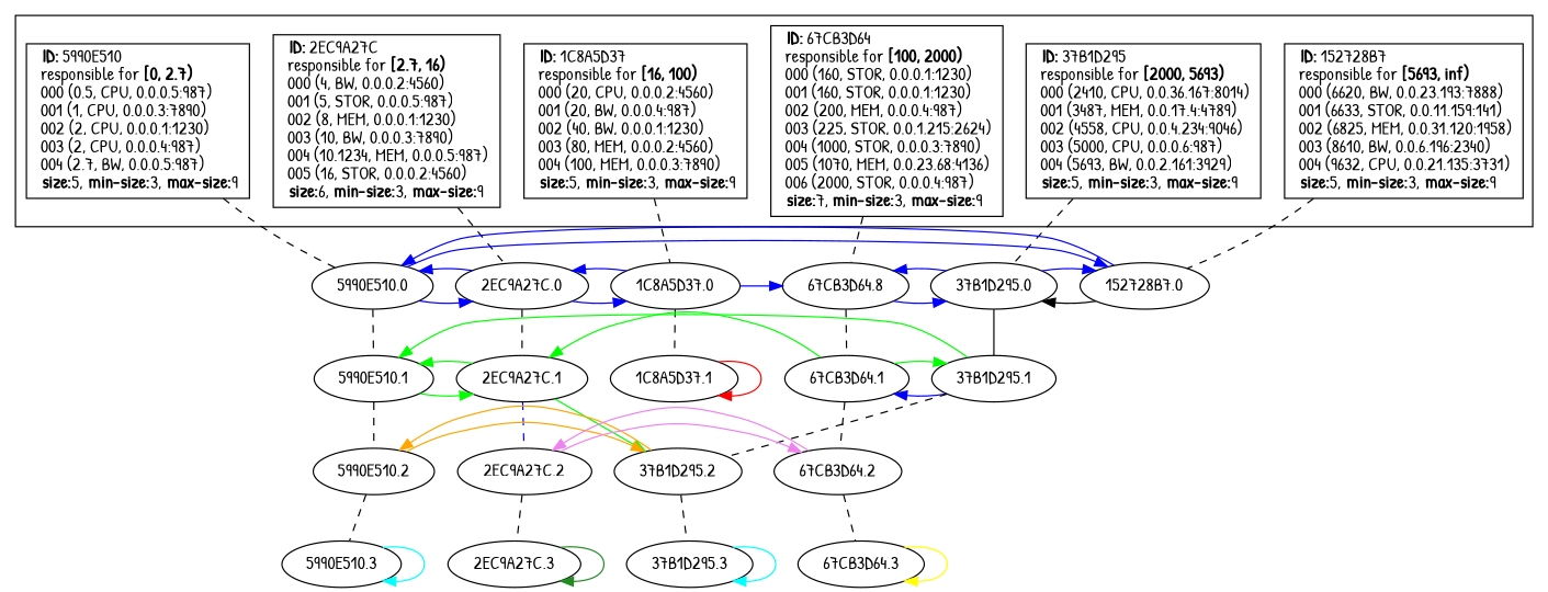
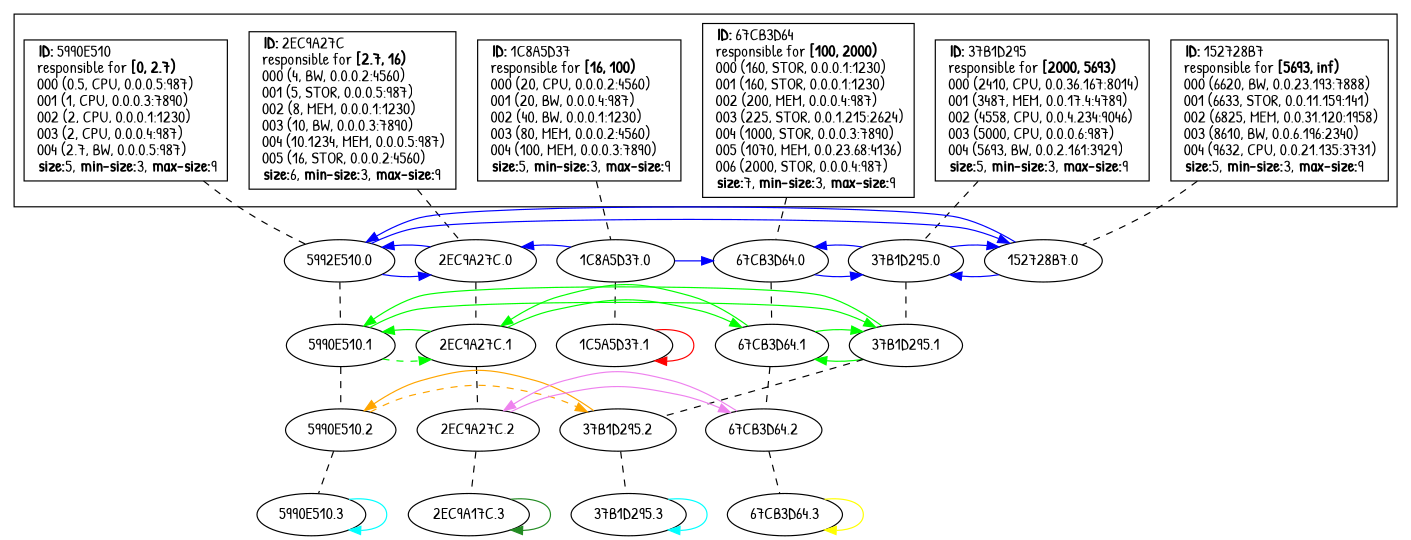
  strict digraph {
    fontname="Patrick Hand"
    node [fontname="Patrick Hand"]
    edge [dir=forward fontname="Patrick Hand" style=solid]
    n1 [label=< 				<B>ID:</B> 5990E510<BR ALIGN="LEFT"/> 				responsible for <B>[0, 2.7)</B><BR ALIGN="LEFT"/> 				000 (0.5, CPU, 0.0.0.5:987)<BR ALIGN="LEFT"/> 				001 (1, CPU, 0.0.0.3:7890)<BR ALIGN="LEFT"/> 				002 (2, CPU, 0.0.0.1:1230)<BR ALIGN="LEFT"/> 				003 (2, CPU, 0.0.0.4:987)<BR ALIGN="LEFT"/> 				004 (2.7, BW, 0.0.0.5:987)<BR ALIGN="LEFT"/> 			<B>size:</B>5, <B>min-size:</B>3, <B>max-size:</B>9<BR ALIGN="LEFT"/>			> shape=box]
    n2 [label=< 				<B>ID:</B> 2EC9A27C<BR ALIGN="LEFT"/> 				responsible for <B>[2.7, 16)</B><BR ALIGN="LEFT"/> 				000 (4, BW, 0.0.0.2:4560)<BR ALIGN="LEFT"/> 				001 (5, STOR, 0.0.0.5:987)<BR ALIGN="LEFT"/> 				002 (8, MEM, 0.0.0.1:1230)<BR ALIGN="LEFT"/> 				003 (10, BW, 0.0.0.3:7890)<BR ALIGN="LEFT"/> 				004 (10.1234, MEM, 0.0.0.5:987)<BR ALIGN="LEFT"/> 				005 (16, STOR, 0.0.0.2:4560)<BR ALIGN="LEFT"/> 			<B>size:</B>6, <B>min-size:</B>3, <B>max-size:</B>9<BR ALIGN="LEFT"/>			> shape=box]
    n3 [label=< 				<B>ID:</B> 1C8A5D37<BR ALIGN="LEFT"/> 				responsible for <B>[16, 100)</B><BR ALIGN="LEFT"/> 				000 (20, CPU, 0.0.0.2:4560)<BR ALIGN="LEFT"/> 				001 (20, BW, 0.0.0.4:987)<BR ALIGN="LEFT"/> 				002 (40, BW, 0.0.0.1:1230)<BR ALIGN="LEFT"/> 				003 (80, MEM, 0.0.0.2:4560)<BR ALIGN="LEFT"/> 				004 (100, MEM, 0.0.0.3:7890)<BR ALIGN="LEFT"/> 			<B>size:</B>5, <B>min-size:</B>3, <B>max-size:</B>9<BR ALIGN="LEFT"/>			> shape=box]
    n4 [label=< 				<B>ID:</B> 67CB3D64<BR ALIGN="LEFT"/> 				responsible for <B>[100, 2000)</B><BR ALIGN="LEFT"/> 				000 (160, STOR, 0.0.0.1:1230)<BR ALIGN="LEFT"/> 				001 (160, STOR, 0.0.0.1:1230)<BR ALIGN="LEFT"/> 				002 (200, MEM, 0.0.0.4:987)<BR ALIGN="LEFT"/> 				003 (225, STOR, 0.0.1.215:2624)<BR ALIGN="LEFT"/> 				004 (1000, STOR, 0.0.0.3:7890)<BR ALIGN="LEFT"/> 				005 (1070, MEM, 0.0.23.68:4136)<BR ALIGN="LEFT"/> 				006 (2000, STOR, 0.0.0.4:987)<BR ALIGN="LEFT"/> 			<B>size:</B>7, <B>min-size:</B>3, <B>max-size:</B>9<BR ALIGN="LEFT"/>			> shape=box]
    n5 [label=< 				<B>ID:</B> 37B1D295<BR ALIGN="LEFT"/> 				responsible for <B>[2000, 5693)</B><BR ALIGN="LEFT"/> 				000 (2410, CPU, 0.0.36.167:8014)<BR ALIGN="LEFT"/> 				001 (3487, MEM, 0.0.17.4:4789)<BR ALIGN="LEFT"/> 				002 (4558, CPU, 0.0.4.234:9046)<BR ALIGN="LEFT"/> 				003 (5000, CPU, 0.0.0.6:987)<BR ALIGN="LEFT"/> 				004 (5693, BW, 0.0.2.161:3929)<BR ALIGN="LEFT"/> 			<B>size:</B>5, <B>min-size:</B>3, <B>max-size:</B>9<BR ALIGN="LEFT"/>			> shape=box]
    n6 [label=< 				<B>ID:</B> 152728B7<BR ALIGN="LEFT"/> 				responsible for <B>[5693, inf)</B><BR ALIGN="LEFT"/> 				000 (6620, BW, 0.0.23.193:7888)<BR ALIGN="LEFT"/> 				001 (6633, STOR, 0.0.11.159:141)<BR ALIGN="LEFT"/> 				002 (6825, MEM, 0.0.31.120:1958)<BR ALIGN="LEFT"/> 				003 (8610, BW, 0.0.6.196:2340)<BR ALIGN="LEFT"/> 				004 (9632, CPU, 0.0.21.135:3731)<BR ALIGN="LEFT"/> 			<B>size:</B>5, <B>min-size:</B>3, <B>max-size:</B>9<BR ALIGN="LEFT"/>			> shape=box]
-   "5990E510.0"
+   "5990E510.0" [label="5992E510.0"]
    "2EC9A27C.0"
    "152728B7.0"
    "1C8A5D37.0"
-   "67CB3D64.0" [label="67CB3D64.8"]
+   "67CB3D64.0"
    "37B1D295.0"
-   "1C8A5D37.1"
+   "1C8A5D37.1" [label="1C5A5D37.1"]
    "5990E510.1"
    "2EC9A27C.1"
    "37B1D295.1"
    "67CB3D64.1"
    "5990E510.2"
    "37B1D295.2"
    "5990E510.3"
    "37B1D295.3"
    "2EC9A27C.2"
    "67CB3D64.2"
-   "2EC9A27C.3"
+   "2EC9A27C.3" [label="2EC9A17C.3"]
    "67CB3D64.3"
    subgraph cluster_1 {
      rank=same
      n1
      n2
      n3
      n4
      n5
      n6
    }
    subgraph sub_2 {
      label="Level 0"
      rank=same
      "5990E510.0"
      "2EC9A27C.0"
      "152728B7.0"
      "1C8A5D37.0"
      "67CB3D64.0"
      "37B1D295.0"
    }
    subgraph sub_3 {
      label="Level 1 (0)"
      rank=same
      "1C8A5D37.1"
    }
    subgraph sub_4 {
      label="Level 1 (1)"
      rank=same
      "5990E510.1"
      "2EC9A27C.1"
      "37B1D295.1"
      "67CB3D64.1"
    }
    subgraph sub_5 {
      label="Level 2 (10)"
      rank=same
      "5990E510.2"
      "37B1D295.2"
    }
    subgraph sub_6 {
      label="Level 3 (100)"
      rank=same
      "5990E510.3"
      "37B1D295.3"
    }
    subgraph sub_7 {
      label="Level 2 (11)"
      rank=same
      "2EC9A27C.2"
      "67CB3D64.2"
    }
    subgraph sub_8 {
      label="Level 3 (110)"
      rank=same
      "2EC9A27C.3"
    }
    subgraph sub_9 {
      label="Level 3 (111)"
      rank=same
      "67CB3D64.3"
    }
    n1 -> "5990E510.0" [dir=none style=dashed]
    n2 -> "2EC9A27C.0" [dir=none style=dashed]
    n3 -> "1C8A5D37.0" [dir=none style=dashed]
    n4 -> "67CB3D64.0" [dir=none style=dashed]
    n5 -> "37B1D295.0" [dir=none style=dashed]
    n6 -> "152728B7.0" [dir=none style=dashed]
    "5990E510.0" -> "2EC9A27C.0" [color=blue]
    "5990E510.0" -> "152728B7.0" [color=blue]
    "5990E510.0" -> "5990E510.1" [dir=none style=dashed]
    "2EC9A27C.0" -> "5990E510.0" [color=blue]
-   "2EC9A27C.0" -> "1C8A5D37.0" [color=blue]
    "2EC9A27C.0" -> "2EC9A27C.1" [dir=none style=dashed]
    "152728B7.0" -> "5990E510.0" [color=blue]
-   "152728B7.0" -> "37B1D295.0" [color=black]
+   "152728B7.0" -> "37B1D295.0" [color=blue]
    "1C8A5D37.0" -> "2EC9A27C.0" [color=blue]
    "1C8A5D37.0" -> "67CB3D64.0" [color=blue]
    "1C8A5D37.0" -> "1C8A5D37.1" [dir=none style=dashed]
    "67CB3D64.0" -> "37B1D295.0" [color=blue]
    "67CB3D64.0" -> "67CB3D64.1" [dir=none style=dashed]
    "37B1D295.0" -> "152728B7.0" [color=blue]
    "37B1D295.0" -> "67CB3D64.0" [color=blue]
-   "37B1D295.0" -> "37B1D295.1" [dir=none]
+   "37B1D295.0" -> "37B1D295.1" [dir=none style=dashed]
    "1C8A5D37.1" -> "1C8A5D37.1" [color=red]
-   "5990E510.1" -> "2EC9A27C.1" [color=green]
+   "5990E510.1" -> "2EC9A27C.1" [color=green style=dashed]
+   "5990E510.1" -> "37B1D295.1" [color=green]
    "5990E510.1" -> "5990E510.2" [dir=none style=dashed]
    "2EC9A27C.1" -> "5990E510.1" [color=green]
-   "2EC9A27C.1" -> "37B1D295.2" [color=green]
-   "2EC9A27C.1" -> "2EC9A27C.2" [dir=none style=dashed color=blue]
+   "2EC9A27C.1" -> "67CB3D64.1" [color=green]
+   "2EC9A27C.1" -> "2EC9A27C.2" [dir=none style=dashed]
    "37B1D295.1" -> "5990E510.1" [color=green]
-   "37B1D295.1" -> "67CB3D64.1" [color=blue]
+   "37B1D295.1" -> "67CB3D64.1" [color=green]
    "37B1D295.1" -> "37B1D295.2" [dir=none style=dashed]
    "67CB3D64.1" -> "2EC9A27C.1" [color=green]
    "67CB3D64.1" -> "37B1D295.1" [color=green]
    "67CB3D64.1" -> "67CB3D64.2" [dir=none style=dashed]
-   "5990E510.2" -> "37B1D295.2" [color=orange]
+   "5990E510.2" -> "37B1D295.2" [color=orange style=dashed]
    "5990E510.2" -> "5990E510.3" [dir=none style=dashed]
    "37B1D295.2" -> "5990E510.2" [color=orange]
    "37B1D295.2" -> "37B1D295.3" [dir=none style=dashed]
    "5990E510.3" -> "5990E510.3" [color=cyan]
    "37B1D295.3" -> "37B1D295.3" [color=cyan]
    "2EC9A27C.2" -> "67CB3D64.2" [color=violet]
    "2EC9A27C.2" -> "2EC9A27C.3" [dir=none style=dashed]
    "67CB3D64.2" -> "2EC9A27C.2" [color=violet]
    "67CB3D64.2" -> "67CB3D64.3" [dir=none style=dashed]
    "2EC9A27C.3" -> "2EC9A27C.3" [color=forestgreen]
    "67CB3D64.3" -> "67CB3D64.3" [color=yellow]
  }
